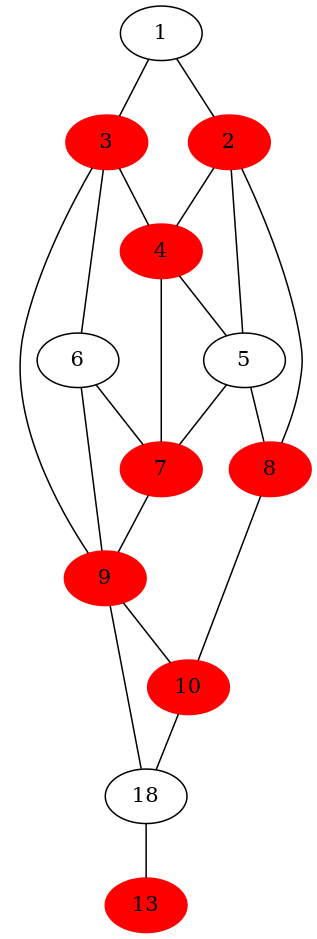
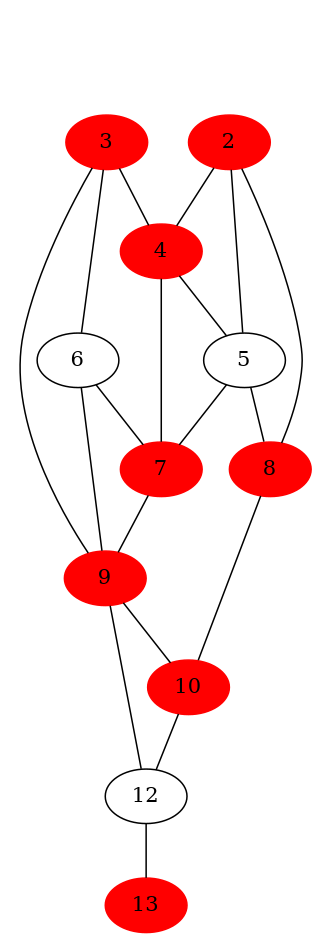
  graph {
    node [color=red style=filled]
    2
    4
    5 [color="" style=""]
    8
-   1 [color="" style=""]
    3
    6 [color="" style=""]
    9
    7
    10
-   12 [label=18 color="" style=""]
+   12 [color="" style=""]
    13
    2 -- 4
    2 -- 5
    2 -- 8
    4 -- 5
    4 -- 7
    5 -- 8
    5 -- 7
    8 -- 10
-   1 -- 2
-   1 -- 3
    3 -- 4
    3 -- 6
    3 -- 9
    6 -- 9
    6 -- 7
    9 -- 10
    9 -- 12
    7 -- 9
    10 -- 12
    12 -- 13
  }
